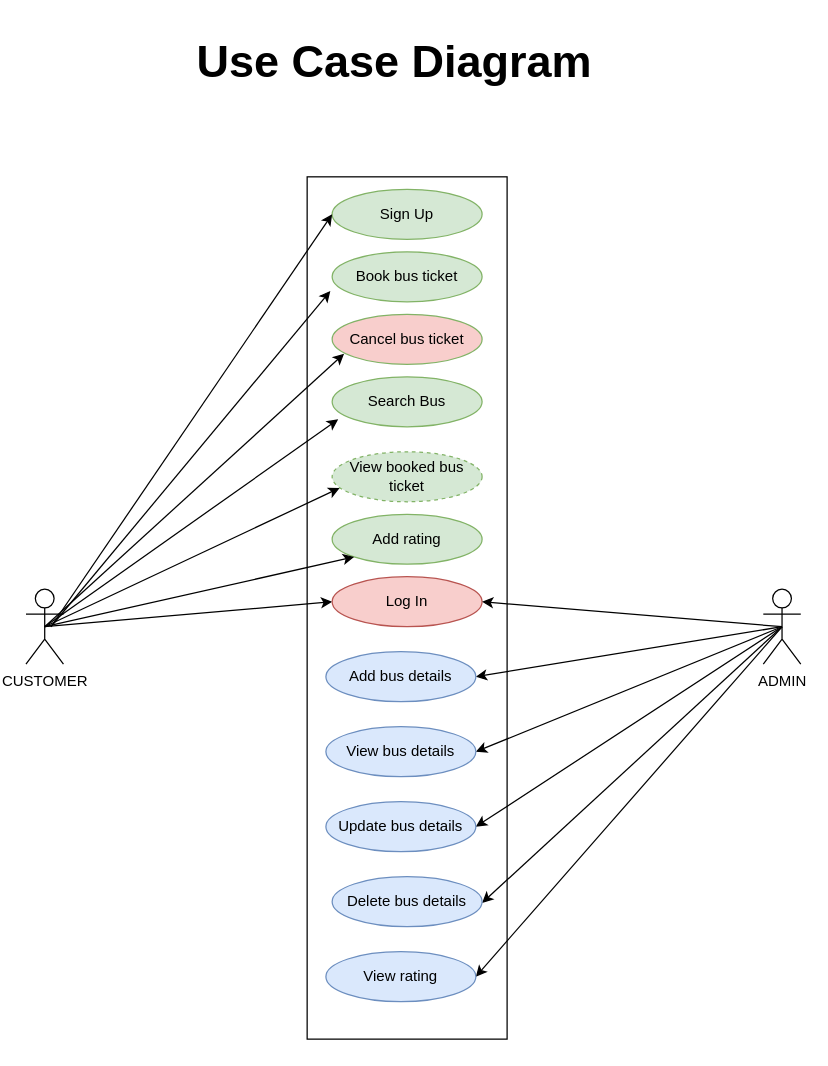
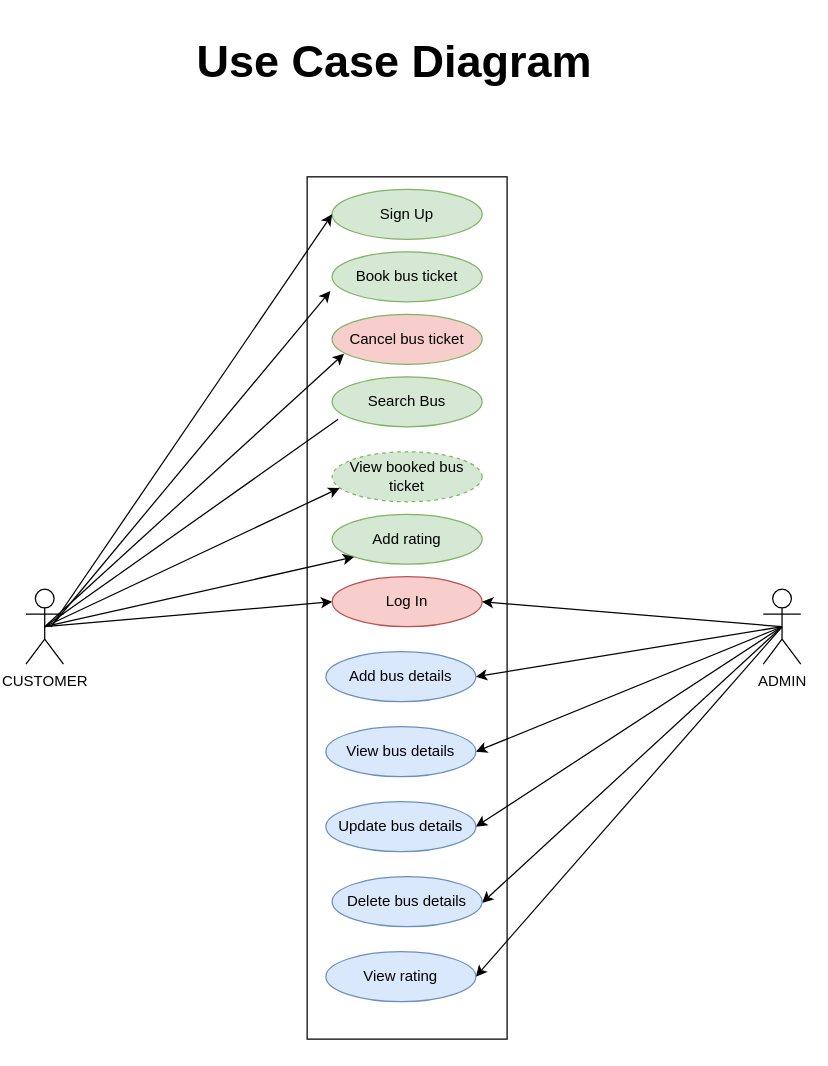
  <mxCell id="0" />
  <mxCell id="1" parent="0" />
  <mxCell id="2" value="CUSTOMER" style="shape=umlActor;verticalLabelPosition=bottom;verticalAlign=top;html=1;outlineConnect=0;" parent="1" vertex="1"><mxGeometry x="20" y="471" width="30" height="60" as="geometry" /></mxCell>
  <mxCell id="3" value="" style="rounded=0;whiteSpace=wrap;html=1;" parent="1" vertex="1"><mxGeometry x="245" y="141" width="160" height="690" as="geometry" /></mxCell>
  <mxCell id="4" style="rounded=0;orthogonalLoop=1;jettySize=auto;html=1;exitX=0.5;exitY=0.5;exitDx=0;exitDy=0;exitPerimeter=0;entryX=1;entryY=0.5;entryDx=0;entryDy=0;" parent="1" source="9" target="16" edge="1"><mxGeometry relative="1" as="geometry" /></mxCell>
  <mxCell id="5" style="rounded=0;orthogonalLoop=1;jettySize=auto;html=1;exitX=0.5;exitY=0.5;exitDx=0;exitDy=0;exitPerimeter=0;entryX=0.875;entryY=0.842;entryDx=0;entryDy=0;entryPerimeter=0;" parent="1" source="9" target="3" edge="1"><mxGeometry relative="1" as="geometry" /></mxCell>
  <mxCell id="6" style="rounded=0;orthogonalLoop=1;jettySize=auto;html=1;exitX=0.5;exitY=0.5;exitDx=0;exitDy=0;exitPerimeter=0;entryX=1;entryY=0.5;entryDx=0;entryDy=0;" parent="1" source="9" target="14" edge="1"><mxGeometry relative="1" as="geometry" /></mxCell>
  <mxCell id="7" style="rounded=0;orthogonalLoop=1;jettySize=auto;html=1;exitX=0.5;exitY=0.5;exitDx=0;exitDy=0;exitPerimeter=0;entryX=1;entryY=0.5;entryDx=0;entryDy=0;" parent="1" source="9" target="15" edge="1"><mxGeometry relative="1" as="geometry" /></mxCell>
  <mxCell id="8" style="rounded=0;orthogonalLoop=1;jettySize=auto;html=1;exitX=0.5;exitY=0.5;exitDx=0;exitDy=0;exitPerimeter=0;entryX=1;entryY=0.5;entryDx=0;entryDy=0;" parent="1" source="9" target="18" edge="1"><mxGeometry relative="1" as="geometry" /></mxCell>
  <mxCell id="9" value="ADMIN&lt;br&gt;" style="shape=umlActor;verticalLabelPosition=bottom;verticalAlign=top;html=1;outlineConnect=0;" parent="1" vertex="1"><mxGeometry x="610" y="471" width="30" height="60" as="geometry" /></mxCell>
  <mxCell id="10" value="Book bus ticket" style="ellipse;whiteSpace=wrap;html=1;fillColor=#d5e8d4;strokeColor=#82b366;" parent="1" vertex="1"><mxGeometry x="265" width="120" height="40" as="geometry" y="201" /></mxCell>
  <mxCell id="11" value="Cancel bus ticket" style="ellipse;whiteSpace=wrap;html=1;fillColor=#f8cecc;strokeColor=#82b366;" parent="1" vertex="1"><mxGeometry x="265" y="251" width="120" height="40" as="geometry" /></mxCell>
  <mxCell id="12" value="Search Bus" style="ellipse;whiteSpace=wrap;html=1;fillColor=#d5e8d4;strokeColor=#82b366;" parent="1" vertex="1"><mxGeometry x="265" y="301" width="120" height="40" as="geometry" /></mxCell>
  <mxCell id="13" value="View booked bus ticket" style="ellipse;whiteSpace=wrap;html=1;fillColor=#d5e8d4;strokeColor=#82b366;dashed=1;" parent="1" vertex="1"><mxGeometry x="265" y="361" width="120" height="40" as="geometry" /></mxCell>
  <mxCell id="14" value="Add bus details" style="ellipse;whiteSpace=wrap;html=1;fillColor=#dae8fc;strokeColor=#6c8ebf;" parent="1" vertex="1"><mxGeometry x="260" y="521" width="120" height="40" as="geometry" /></mxCell>
  <mxCell id="15" value="View bus details" style="ellipse;whiteSpace=wrap;html=1;fillColor=#dae8fc;strokeColor=#6c8ebf;" parent="1" vertex="1"><mxGeometry x="260" y="581" width="120" height="40" as="geometry" /></mxCell>
  <mxCell id="16" value="Update bus details" style="ellipse;whiteSpace=wrap;html=1;fillColor=#dae8fc;strokeColor=#6c8ebf;" parent="1" vertex="1"><mxGeometry x="260" y="641" width="120" height="40" as="geometry" /></mxCell>
  <mxCell id="17" value="Delete bus details" style="ellipse;whiteSpace=wrap;html=1;fillColor=#dae8fc;strokeColor=#6c8ebf;" parent="1" vertex="1"><mxGeometry x="265" y="701" width="120" height="40" as="geometry" /></mxCell>
  <mxCell id="18" value="View rating" style="ellipse;whiteSpace=wrap;html=1;fillColor=#dae8fc;strokeColor=#6c8ebf;" parent="1" vertex="1"><mxGeometry x="260" y="761" width="120" height="40" as="geometry" /></mxCell>
  <mxCell id="19" value="Add rating" style="ellipse;whiteSpace=wrap;html=1;fillColor=#d5e8d4;strokeColor=#82b366;" parent="1" vertex="1"><mxGeometry x="265" y="411" width="120" height="40" as="geometry" /></mxCell>
  <mxCell id="20" value="" style="endArrow=classic;html=1;rounded=0;entryX=0.05;entryY=0.725;entryDx=0;entryDy=0;entryPerimeter=0;exitX=0.5;exitY=0.5;exitDx=0;exitDy=0;exitPerimeter=0;" parent="1" source="2" target="13" edge="1"><mxGeometry width="50" height="50" relative="1" as="geometry"><mxPoint x="160" y="481" as="sourcePoint" /><mxPoint x="280" y="421" as="targetPoint" /></mxGeometry></mxCell>
  <mxCell id="21" value="" style="endArrow=classic;html=1;rounded=0;exitX=0.5;exitY=0.5;exitDx=0;exitDy=0;exitPerimeter=0;entryX=0;entryY=0.5;entryDx=0;entryDy=0;" parent="1" source="2" target="23" edge="1"><mxGeometry width="50" height="50" relative="1" as="geometry"><mxPoint x="160" y="481" as="sourcePoint" /><mxPoint x="280" y="511" as="targetPoint" /></mxGeometry></mxCell>
  <mxCell id="22" value="Sign Up" style="ellipse;whiteSpace=wrap;html=1;fillColor=#d5e8d4;strokeColor=#82b366;" parent="1" vertex="1"><mxGeometry x="265" y="151" width="120" height="40" as="geometry" /></mxCell>
  <mxCell id="23" value="Log In" style="ellipse;whiteSpace=wrap;html=1;fillColor=#f8cecc;strokeColor=#b85450;" parent="1" vertex="1"><mxGeometry x="265" y="461" width="120" height="40" as="geometry" /></mxCell>
  <mxCell id="24" value="" style="endArrow=classic;html=1;rounded=0;entryX=0;entryY=0.5;entryDx=0;entryDy=0;" parent="1" target="22" edge="1"><mxGeometry width="50" height="50" relative="1" as="geometry"><mxPoint x="40" y="501" as="sourcePoint" /><mxPoint x="310" y="381" as="targetPoint" /></mxGeometry></mxCell>
  <mxCell id="25" value="" style="endArrow=classic;html=1;rounded=0;entryX=-0.012;entryY=0.783;entryDx=0;entryDy=0;entryPerimeter=0;" parent="1" target="10" edge="1"><mxGeometry width="50" height="50" relative="1" as="geometry"><mxPoint x="40" y="501" as="sourcePoint" /><mxPoint x="440" y="321" as="targetPoint" /></mxGeometry></mxCell>
  <mxCell id="26" value="" style="endArrow=classic;html=1;rounded=0;exitX=0.5;exitY=0.5;exitDx=0;exitDy=0;exitPerimeter=0;entryX=0.08;entryY=0.788;entryDx=0;entryDy=0;entryPerimeter=0;" parent="1" source="2" target="11" edge="1"><mxGeometry width="50" height="50" relative="1" as="geometry"><mxPoint x="390" y="371" as="sourcePoint" /><mxPoint x="440" y="321" as="targetPoint" /></mxGeometry></mxCell>
- <mxCell id="27" value="" style="endArrow=classic;html=1;rounded=0;exitX=0.5;exitY=0.5;exitDx=0;exitDy=0;exitPerimeter=0;entryX=0.04;entryY=0.851;entryDx=0;entryDy=0;entryPerimeter=0;" parent="1" source="2" target="12" edge="1"><mxGeometry width="50" height="50" relative="1" as="geometry"><mxPoint x="390" y="371" as="sourcePoint" /><mxPoint x="440" y="321" as="targetPoint" /></mxGeometry></mxCell>
+ <mxCell id="27" value="" style="endArrow=none;html=1;rounded=0;exitX=0.5;exitY=0.5;exitDx=0;exitDy=0;exitPerimeter=0;entryX=0.04;entryY=0.851;entryDx=0;entryDy=0;entryPerimeter=0;" parent="1" source="2" target="12" edge="1"><mxGeometry width="50" height="50" relative="1" as="geometry"><mxPoint x="390" y="371" as="sourcePoint" /><mxPoint x="440" y="321" as="targetPoint" /></mxGeometry></mxCell>
  <mxCell id="28" value="" style="endArrow=classic;html=1;rounded=0;exitX=0.5;exitY=0.5;exitDx=0;exitDy=0;exitPerimeter=0;entryX=0;entryY=1;entryDx=0;entryDy=0;" parent="1" source="2" target="19" edge="1"><mxGeometry width="50" height="50" relative="1" as="geometry"><mxPoint x="390" y="371" as="sourcePoint" /><mxPoint x="440" y="321" as="targetPoint" /></mxGeometry></mxCell>
  <mxCell id="29" value="" style="endArrow=classic;html=1;rounded=0;exitX=0.5;exitY=0.5;exitDx=0;exitDy=0;exitPerimeter=0;entryX=1;entryY=0.5;entryDx=0;entryDy=0;" parent="1" source="9" target="23" edge="1"><mxGeometry width="50" height="50" relative="1" as="geometry"><mxPoint x="390" y="571" as="sourcePoint" /><mxPoint x="440" y="521" as="targetPoint" /></mxGeometry></mxCell>
  <mxCell id="30" value="&lt;font style=&quot;font-size: 36px;&quot;&gt;&lt;b&gt;Use Case Diagram&lt;/b&gt;&lt;/font&gt;" style="text;html=1;strokeColor=none;fillColor=none;align=center;verticalAlign=middle;whiteSpace=wrap;rounded=0;" vertex="1" parent="1"><mxGeometry x="62" y="20" width="506" height="58" as="geometry" /></mxCell>
